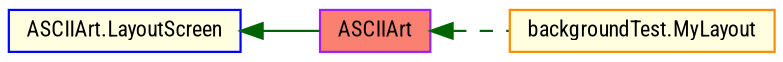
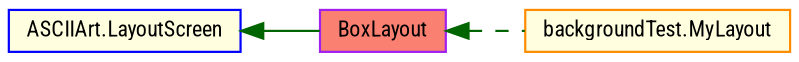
  digraph {
    fontname="Roboto Condensed"
    rankdir=LR
    node [fillcolor=lightyellow fontname="Roboto Condensed" fontsize=10 shape=record style=filled]
    edge [color=darkgreen dir=back fontname="Roboto Condensed" fontsize=10 labelfontname=Helvetica labelfontsize=10]
-   n1 [color=purple fillcolor=salmon height=0.2 label=ASCIIArt width=0.4]
+   n1 [color=purple fillcolor=salmon height=0.2 label=BoxLayout width=0.4]
    n2 [color=darkorange height=0.2 label="backgroundTest.MyLayout" width=0.4]
    n3 [color=blue height=0.2 label="ASCIIArt.LayoutScreen" width=0.4]
    n1 -> n2 [style=dashed]
    n3 -> n1 [style=solid]
  }
